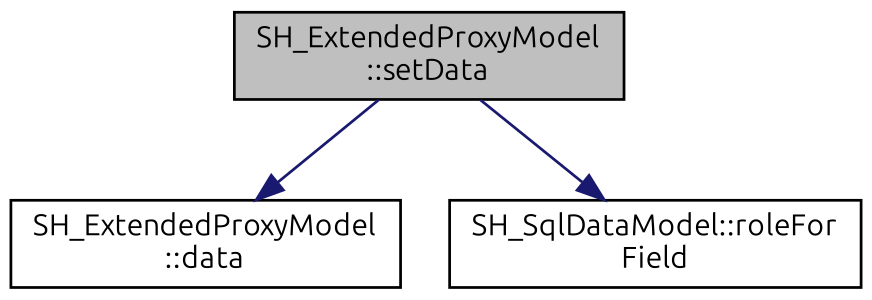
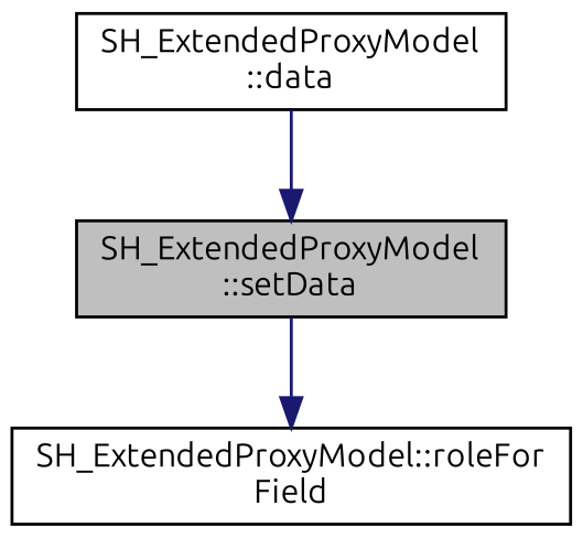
  digraph {
    fontname=Ubuntu
    rankdir=TB
    node [color=black fontname=Ubuntu fontsize=11 shape=record]
    edge [color=midnightblue fontname=Ubuntu fontsize=11 labelfontname=Verdana labelfontsize=11 style=solid]
    n1 [fillcolor=grey75 fontcolor=black height=0.2 label="SH_ExtendedProxyModel\l::setData" style=filled width=0.4]
    n2 [height=0.2 label="SH_ExtendedProxyModel\l::data" width=0.4]
-   n3 [height=0.2 label="SH_SqlDataModel::roleFor\lField" width=0.4]
-   n1 -> n2
+   n3 [height=0.2 label="SH_ExtendedProxyModel::roleFor\lField" width=0.4]
+   n2 -> n1
    n1 -> n3
  }
